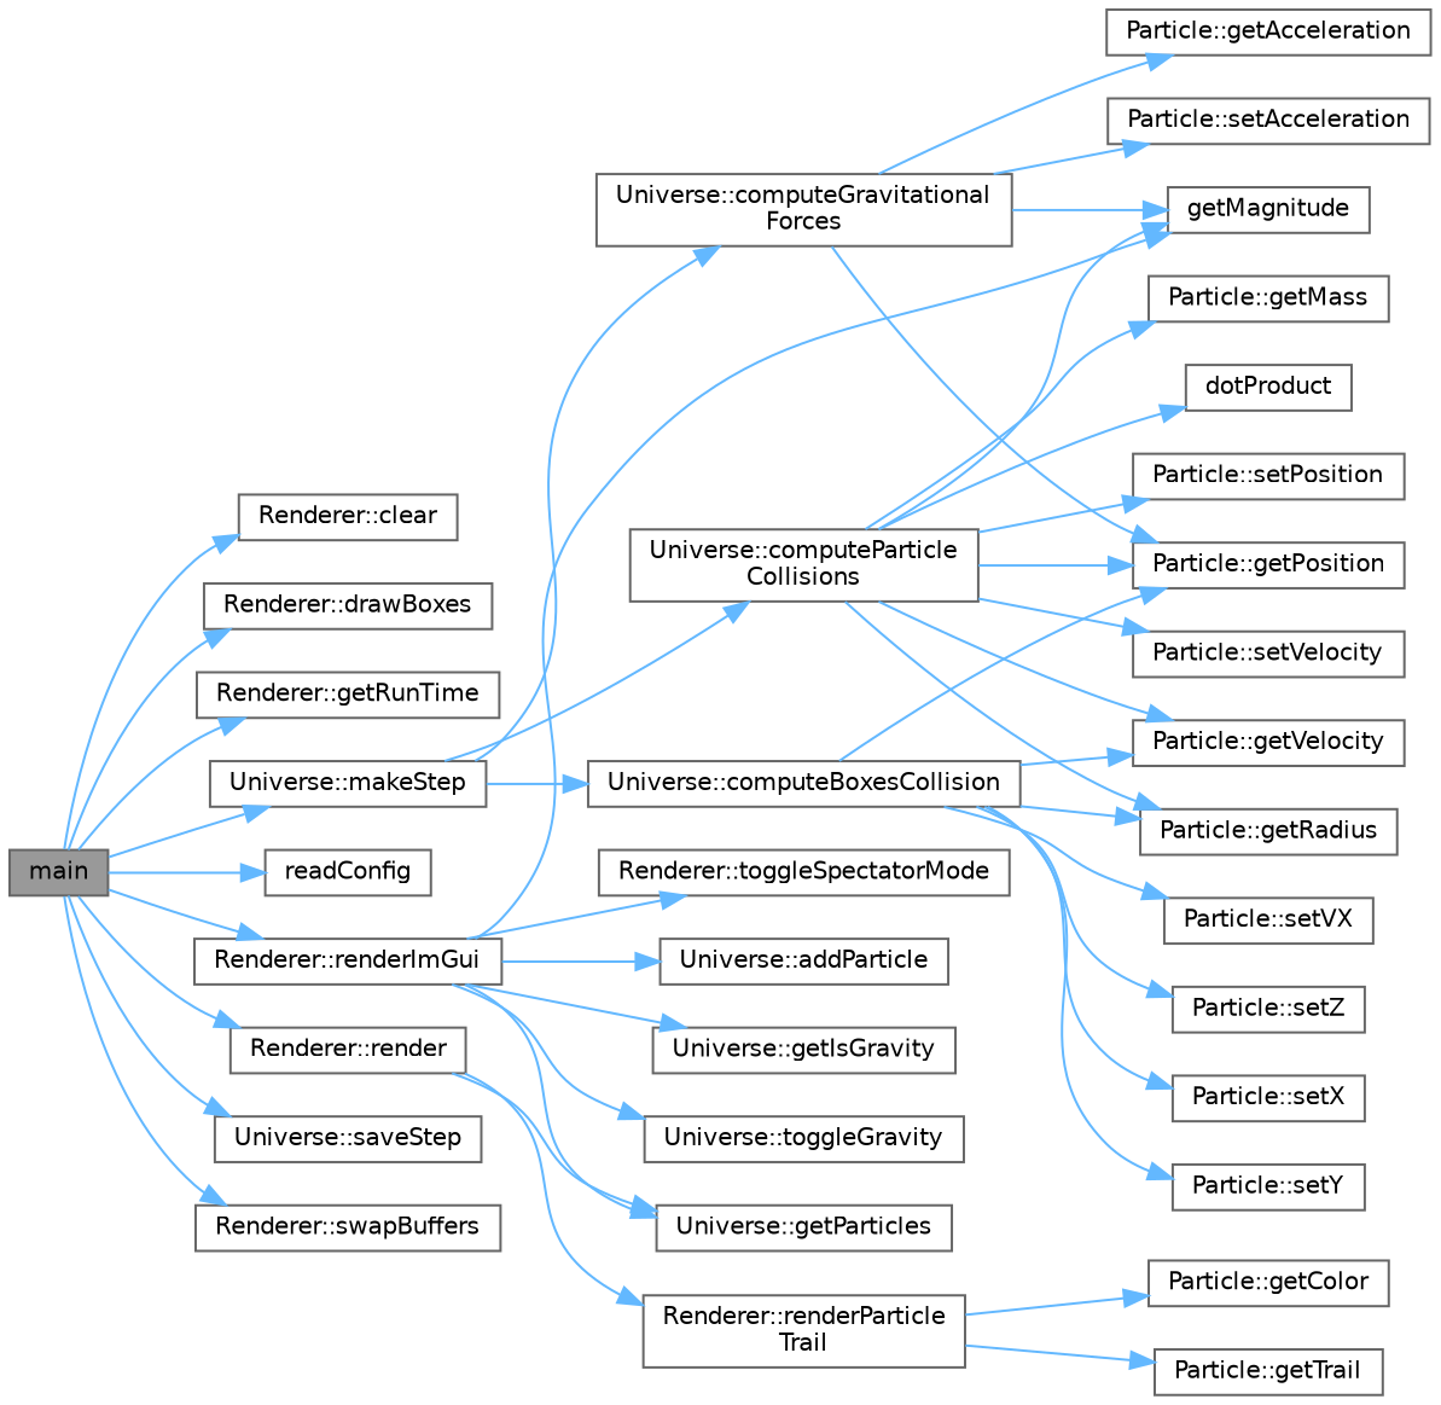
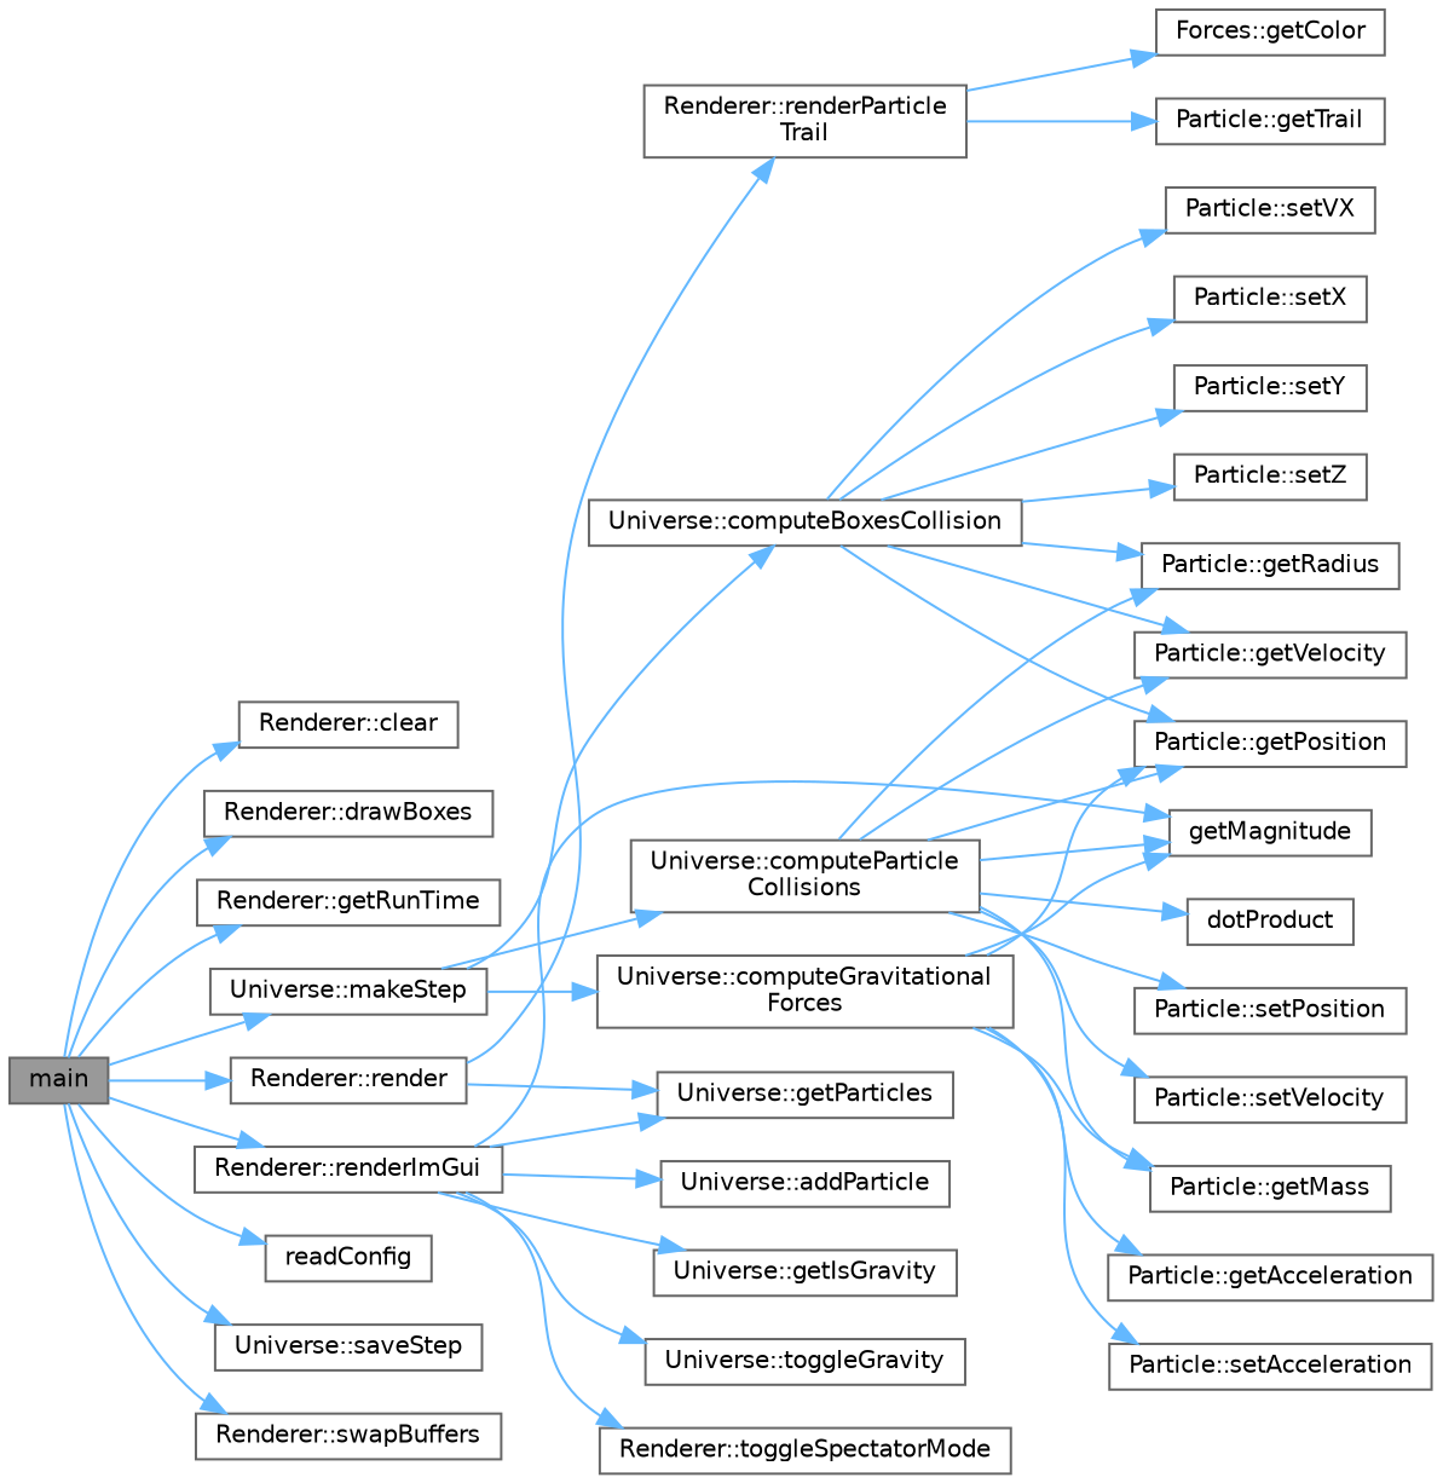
  digraph {
    rankdir=LR
    node [color=grey40 fillcolor=white fontname=Helvetica fontsize=10 shape=box style=filled]
    edge [color=steelblue1 fontname=Helvetica fontsize=10 labelfontname=Helvetica labelfontsize=10 style=solid]
    n1 [color=gray40 fillcolor=grey60 fontcolor=black height=0.2 label=main width=0.4]
    n2 [height=0.2 label="Renderer::clear" width=0.4]
    n3 [height=0.2 label="Renderer::drawBoxes" width=0.4]
    n4 [height=0.2 label="Renderer::getRunTime" width=0.4]
    n5 [height=0.2 label="Universe::makeStep" width=0.4]
    n6 [height=0.2 label=readConfig width=0.4]
    n7 [height=0.2 label="Renderer::render" width=0.4]
    n8 [height=0.2 label="Renderer::renderImGui" width=0.4]
    n9 [height=0.2 label="Universe::saveStep" width=0.4]
    n10 [height=0.2 label="Renderer::swapBuffers" width=0.4]
    n11 [height=0.2 label="Universe::computeBoxesCollision" width=0.4]
    n12 [height=0.2 label="Universe::computeGravitational\lForces" width=0.4]
    n13 [height=0.2 label="Universe::computeParticle\lCollisions" width=0.4]
    n14 [height=0.2 label="Universe::getParticles" width=0.4]
    n15 [height=0.2 label="Renderer::renderParticle\lTrail" width=0.4]
    n16 [height=0.2 label=getMagnitude width=0.4]
    n17 [height=0.2 label="Universe::addParticle" width=0.4]
    n18 [height=0.2 label="Universe::getIsGravity" width=0.4]
    n19 [height=0.2 label="Universe::toggleGravity" width=0.4]
    n20 [height=0.2 label="Renderer::toggleSpectatorMode" width=0.4]
    n21 [height=0.2 label="Particle::getPosition" width=0.4]
    n22 [height=0.2 label="Particle::getRadius" width=0.4]
    n23 [height=0.2 label="Particle::getVelocity" width=0.4]
    n24 [height=0.2 label="Particle::setVX" width=0.4]
    n25 [height=0.2 label="Particle::setX" width=0.4]
    n26 [height=0.2 label="Particle::setY" width=0.4]
    n27 [height=0.2 label="Particle::setZ" width=0.4]
    n28 [height=0.2 label="Particle::getAcceleration" width=0.4]
    n29 [height=0.2 label="Particle::getMass" width=0.4]
    n30 [height=0.2 label="Particle::setAcceleration" width=0.4]
    n31 [height=0.2 label=dotProduct width=0.4]
    n32 [height=0.2 label="Particle::setPosition" width=0.4]
    n33 [height=0.2 label="Particle::setVelocity" width=0.4]
-   n34 [height=0.2 label="Particle::getColor" width=0.4]
+   n34 [height=0.2 label="Forces::getColor" width=0.4]
    n35 [height=0.2 label="Particle::getTrail" width=0.4]
    n1 -> n2
    n1 -> n3
    n1 -> n4
    n1 -> n5
    n1 -> n6
    n1 -> n7
    n1 -> n8
    n1 -> n9
    n1 -> n10
    n5 -> n11
    n5 -> n12
    n5 -> n13
    n7 -> n14
    n7 -> n15
    n8 -> n14
    n8 -> n16
    n8 -> n17
    n8 -> n18
    n8 -> n19
    n8 -> n20
    n11 -> n21
    n11 -> n22
    n11 -> n23
    n11 -> n24
    n11 -> n25
    n11 -> n26
    n11 -> n27
    n12 -> n16
    n12 -> n21
    n12 -> n28
+   n12 -> n29
    n12 -> n30
    n13 -> n16
    n13 -> n21
    n13 -> n22
    n13 -> n23
    n13 -> n29
    n13 -> n31
    n13 -> n32
    n13 -> n33
    n15 -> n34
    n15 -> n35
  }
